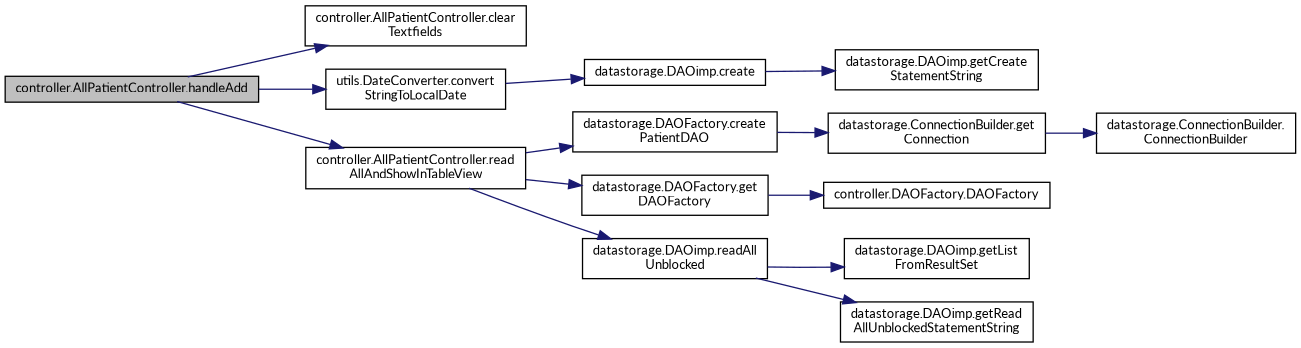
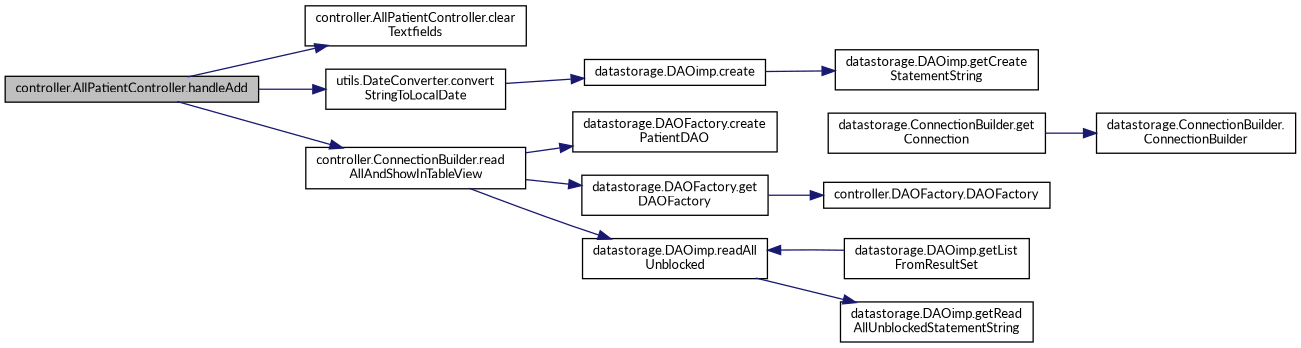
  digraph {
    fontname=Lato
    rankdir=LR
    node [color=black fillcolor=white fontname=Lato fontsize=10 shape=record style=filled]
    edge [color=midnightblue fontname=Lato fontsize=10 labelfontname=Helvetica labelfontsize=10 style=solid]
    n1 [fillcolor=grey75 fontcolor=black height=0.2 label="controller.AllPatientController.handleAdd" width=0.4]
    n2 [height=0.2 label="controller.AllPatientController.clear\lTextfields" width=0.4]
    n3 [height=0.2 label="utils.DateConverter.convert\lStringToLocalDate" width=0.4]
-   n4 [height=0.2 label="controller.AllPatientController.read\lAllAndShowInTableView" width=0.4]
+   n4 [height=0.2 label="controller.ConnectionBuilder.read\lAllAndShowInTableView" width=0.4]
    n5 [height=0.2 label="datastorage.DAOimp.create" width=0.4]
    n6 [height=0.2 label="datastorage.DAOimp.getCreate\lStatementString" width=0.4]
    n7 [height=0.2 label="datastorage.DAOFactory.create\lPatientDAO" width=0.4]
    n8 [height=0.2 label="datastorage.DAOFactory.get\lDAOFactory" width=0.4]
    n9 [height=0.2 label="datastorage.DAOimp.readAll\lUnblocked" width=0.4]
    n10 [height=0.2 label="datastorage.ConnectionBuilder.get\lConnection" width=0.4]
    n11 [height=0.2 label="controller.DAOFactory.DAOFactory" width=0.4]
    n12 [height=0.2 label="datastorage.DAOimp.getList\lFromResultSet" width=0.4]
    n13 [height=0.2 label="datastorage.DAOimp.getRead\lAllUnblockedStatementString" width=0.4]
    n14 [height=0.2 label="datastorage.ConnectionBuilder.\lConnectionBuilder" width=0.4]
    n1 -> n2
    n1 -> n3
    n1 -> n4
    n3 -> n5
    n4 -> n7
    n4 -> n8
    n4 -> n9
    n5 -> n6
-   n7 -> n10
    n8 -> n11
-   n9 -> n12
+   n12 -> n9
    n9 -> n13
    n10 -> n14
  }
